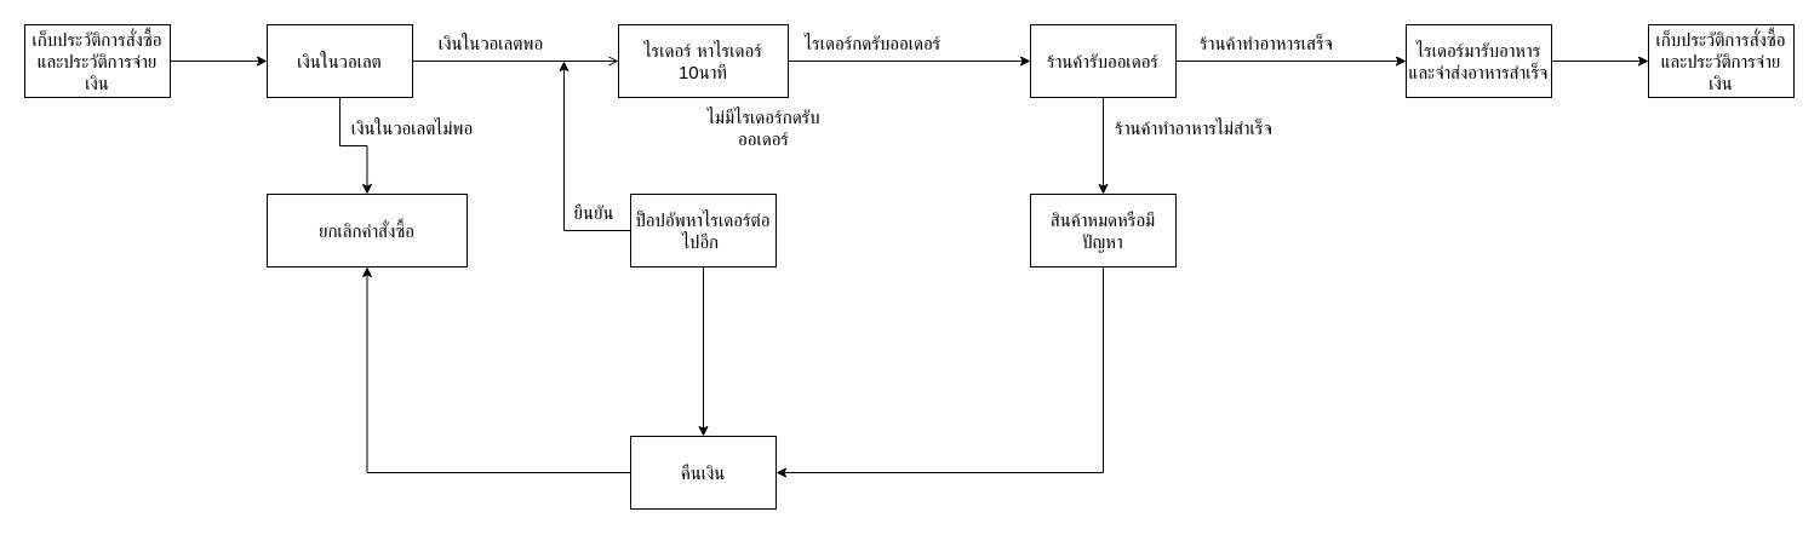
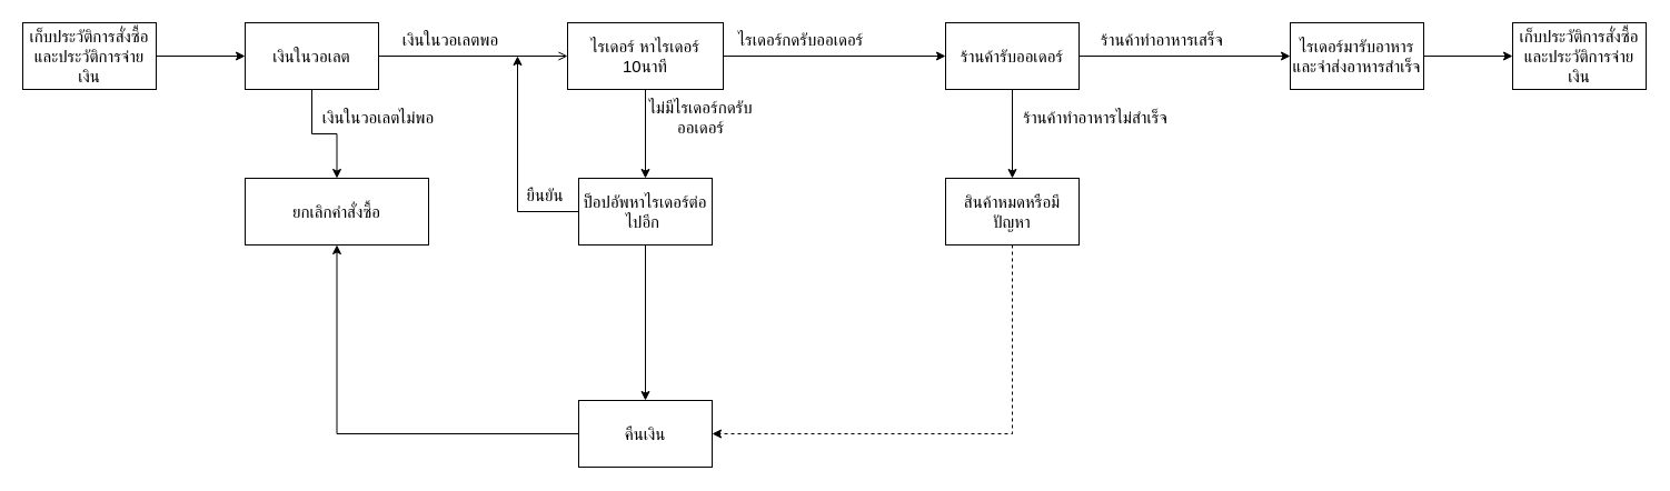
  <mxCell id="0" />
  <mxCell id="1" parent="0" />
  <mxCell id="2" value="" style="edgeStyle=orthogonalEdgeStyle;rounded=0;orthogonalLoop=1;jettySize=auto;html=1;fontSize=15;" edge="1" parent="1" source="3" target="6"><mxGeometry relative="1" as="geometry" /></mxCell>
  <mxCell id="3" value="เก็บประวัติการสั่งซื้อและประวัติการจ่ายเงิน" style="rounded=0;whiteSpace=wrap;html=1;fontSize=15;" vertex="1" parent="1"><mxGeometry x="20" y="20" width="120" height="60" as="geometry" /></mxCell>
  <mxCell id="4" value="" style="edgeStyle=orthogonalEdgeStyle;rounded=0;orthogonalLoop=1;jettySize=auto;html=1;fontSize=15;endArrow=open;" edge="1" parent="1" source="6" target="9"><mxGeometry relative="1" as="geometry" /></mxCell>
  <mxCell id="5" value="" style="edgeStyle=orthogonalEdgeStyle;rounded=0;orthogonalLoop=1;jettySize=auto;html=1;fontSize=15;" edge="1" parent="1" source="6" target="10"><mxGeometry relative="1" as="geometry" /></mxCell>
  <mxCell id="6" value="เงินในวอเลต" style="whiteSpace=wrap;html=1;fontSize=15;rounded=0;" vertex="1" parent="1"><mxGeometry x="220" y="20" width="120" height="60" as="geometry" /></mxCell>
  <mxCell id="7" value="" style="edgeStyle=orthogonalEdgeStyle;rounded=0;orthogonalLoop=1;jettySize=auto;html=1;fontSize=15;" edge="1" parent="1" source="9" target="17"><mxGeometry relative="1" as="geometry" /></mxCell>
+ <mxCell id="8" value="" style="edgeStyle=orthogonalEdgeStyle;rounded=0;orthogonalLoop=1;jettySize=auto;html=1;fontSize=15;" edge="1" parent="1" source="9" target="22"><mxGeometry relative="1" as="geometry" /></mxCell>
  <mxCell id="9" value="ไรเดอร์ หาไรเดอร์ 10นาที" style="whiteSpace=wrap;html=1;fontSize=15;rounded=0;" vertex="1" parent="1"><mxGeometry x="510" y="20" width="140" height="60" as="geometry" /></mxCell>
  <mxCell id="10" value="ยกเลิกคำสั่งซื้อ" style="whiteSpace=wrap;html=1;fontSize=15;rounded=0;" vertex="1" parent="1"><mxGeometry x="220" y="160" width="165" height="60" as="geometry" /></mxCell>
  <mxCell id="11" value="เงินในวอเลตไม่พอ" style="text;html=1;strokeColor=none;fillColor=none;align=center;verticalAlign=middle;whiteSpace=wrap;rounded=0;fontSize=15;" vertex="1" parent="1"><mxGeometry x="280" y="90" width="120" height="30" as="geometry" /></mxCell>
  <mxCell id="12" value="เงินในวอเลตพอ" style="text;html=1;strokeColor=none;fillColor=none;align=center;verticalAlign=middle;whiteSpace=wrap;rounded=0;fontSize=15;" vertex="1" parent="1"><mxGeometry x="345" y="20" width="120" height="30" as="geometry" /></mxCell>
  <mxCell id="13" value="ไม่มีไรเดอร์กดรับออเดอร์" style="text;html=1;strokeColor=none;fillColor=none;align=center;verticalAlign=middle;whiteSpace=wrap;rounded=0;fontSize=15;" vertex="1" parent="1"><mxGeometry x="580" y="90" width="100" height="30" as="geometry" /></mxCell>
  <mxCell id="14" value="ไรเดอร์กดรับออเดอร์" style="text;html=1;strokeColor=none;fillColor=none;align=center;verticalAlign=middle;whiteSpace=wrap;rounded=0;fontSize=15;" vertex="1" parent="1"><mxGeometry x="650" y="20" width="140" height="30" as="geometry" /></mxCell>
  <mxCell id="15" value="" style="edgeStyle=orthogonalEdgeStyle;rounded=0;orthogonalLoop=1;jettySize=auto;html=1;fontSize=15;" edge="1" parent="1" source="17" target="25"><mxGeometry relative="1" as="geometry" /></mxCell>
  <mxCell id="16" value="" style="edgeStyle=orthogonalEdgeStyle;rounded=0;orthogonalLoop=1;jettySize=auto;html=1;fontSize=15;" edge="1" parent="1" source="17" target="28"><mxGeometry relative="1" as="geometry" /></mxCell>
  <mxCell id="17" value="ร้านค้ารับออเดอร์" style="whiteSpace=wrap;html=1;fontSize=15;rounded=0;" vertex="1" parent="1"><mxGeometry x="850" y="20" width="120" height="60" as="geometry" /></mxCell>
  <mxCell id="18" style="edgeStyle=orthogonalEdgeStyle;rounded=0;orthogonalLoop=1;jettySize=auto;html=1;fontSize=15;" edge="1" parent="1" source="19" target="10"><mxGeometry relative="1" as="geometry"><mxPoint x="350" y="190" as="targetPoint" /></mxGeometry></mxCell>
  <mxCell id="19" value="คืนเงิน" style="rounded=0;whiteSpace=wrap;html=1;fontSize=15;" vertex="1" parent="1"><mxGeometry x="520" y="360" width="120" height="60" as="geometry" /></mxCell>
  <mxCell id="20" style="edgeStyle=orthogonalEdgeStyle;rounded=0;orthogonalLoop=1;jettySize=auto;html=1;fontSize=15;" edge="1" parent="1" source="22" target="19"><mxGeometry relative="1" as="geometry" /></mxCell>
  <mxCell id="21" style="edgeStyle=orthogonalEdgeStyle;rounded=0;orthogonalLoop=1;jettySize=auto;html=1;entryX=1;entryY=1;entryDx=0;entryDy=0;fontSize=15;" edge="1" parent="1" source="22" target="12"><mxGeometry relative="1" as="geometry" /></mxCell>
  <mxCell id="22" value="ป็อปอัพหาไรเดอร์ต่อไปอีก&amp;nbsp;" style="whiteSpace=wrap;html=1;fontSize=15;rounded=0;" vertex="1" parent="1"><mxGeometry x="520" y="160" width="120" height="60" as="geometry" /></mxCell>
  <mxCell id="23" value="ยืนยัน" style="text;html=1;strokeColor=none;fillColor=none;align=center;verticalAlign=middle;whiteSpace=wrap;rounded=0;fontSize=15;" vertex="1" parent="1"><mxGeometry x="460" y="160" width="60" height="30" as="geometry" /></mxCell>
- <mxCell id="24" style="edgeStyle=orthogonalEdgeStyle;rounded=0;orthogonalLoop=1;jettySize=auto;html=1;entryX=1;entryY=0.5;entryDx=0;entryDy=0;fontSize=15;exitX=0.5;exitY=1;exitDx=0;exitDy=0;" edge="1" parent="1" source="25" target="19"><mxGeometry relative="1" as="geometry"><Array as="points"><mxPoint x="910" y="390" /></Array></mxGeometry></mxCell>
+ <mxCell id="24" style="edgeStyle=orthogonalEdgeStyle;rounded=0;orthogonalLoop=1;jettySize=auto;html=1;entryX=1;entryY=0.5;entryDx=0;entryDy=0;fontSize=15;exitX=0.5;exitY=1;exitDx=0;exitDy=0;dashed=1;" edge="1" parent="1" source="25" target="19"><mxGeometry relative="1" as="geometry"><Array as="points"><mxPoint x="910" y="390" /></Array></mxGeometry></mxCell>
  <mxCell id="25" value="สินค้าหมดหรือมีปัญหา" style="whiteSpace=wrap;html=1;fontSize=15;rounded=0;" vertex="1" parent="1"><mxGeometry x="850" y="160" width="120" height="60" as="geometry" /></mxCell>
  <mxCell id="26" value="ร้านค้าทำอาหารไม่สำเร็จ" style="text;html=1;strokeColor=none;fillColor=none;align=center;verticalAlign=middle;whiteSpace=wrap;rounded=0;fontSize=15;" vertex="1" parent="1"><mxGeometry x="910" y="90" width="150" height="30" as="geometry" /></mxCell>
  <mxCell id="27" value="" style="edgeStyle=orthogonalEdgeStyle;rounded=0;orthogonalLoop=1;jettySize=auto;html=1;fontSize=15;" edge="1" parent="1" source="28" target="30"><mxGeometry relative="1" as="geometry" /></mxCell>
  <mxCell id="28" value="ไรเดอร์มารับอาหารและจำส่งอาหารสำเร็จ" style="whiteSpace=wrap;html=1;fontSize=15;rounded=0;" vertex="1" parent="1"><mxGeometry x="1160" y="20" width="120" height="60" as="geometry" /></mxCell>
  <mxCell id="29" value="ร้านค้าทำอาหารเสร็จ" style="text;html=1;strokeColor=none;fillColor=none;align=center;verticalAlign=middle;whiteSpace=wrap;rounded=0;fontSize=15;" vertex="1" parent="1"><mxGeometry x="920" y="20" width="250" height="30" as="geometry" /></mxCell>
  <mxCell id="30" value="เก็บประวัติการสั่งซื้อและประวัติการจ่ายเงิน" style="whiteSpace=wrap;html=1;fontSize=15;rounded=0;" vertex="1" parent="1"><mxGeometry x="1360" y="20" width="120" height="60" as="geometry" /></mxCell>
